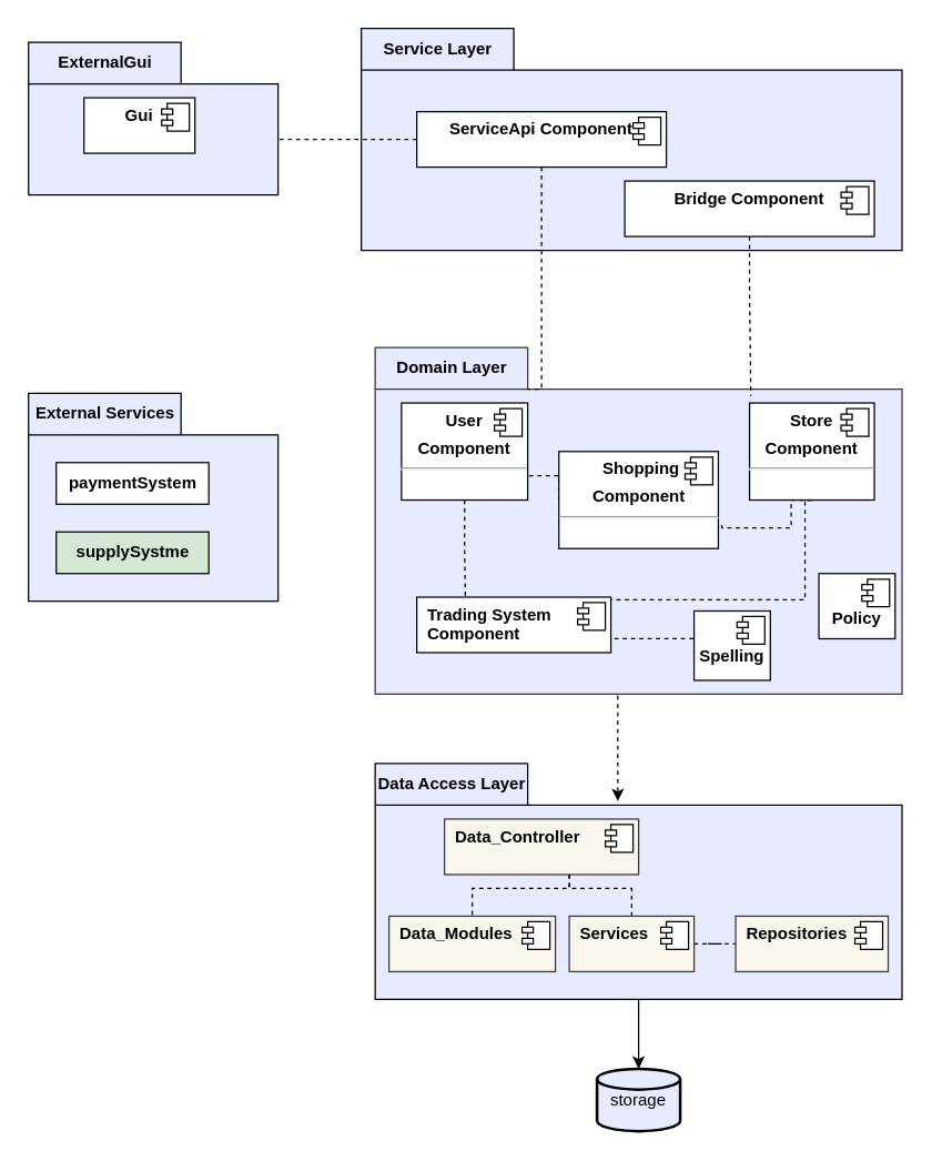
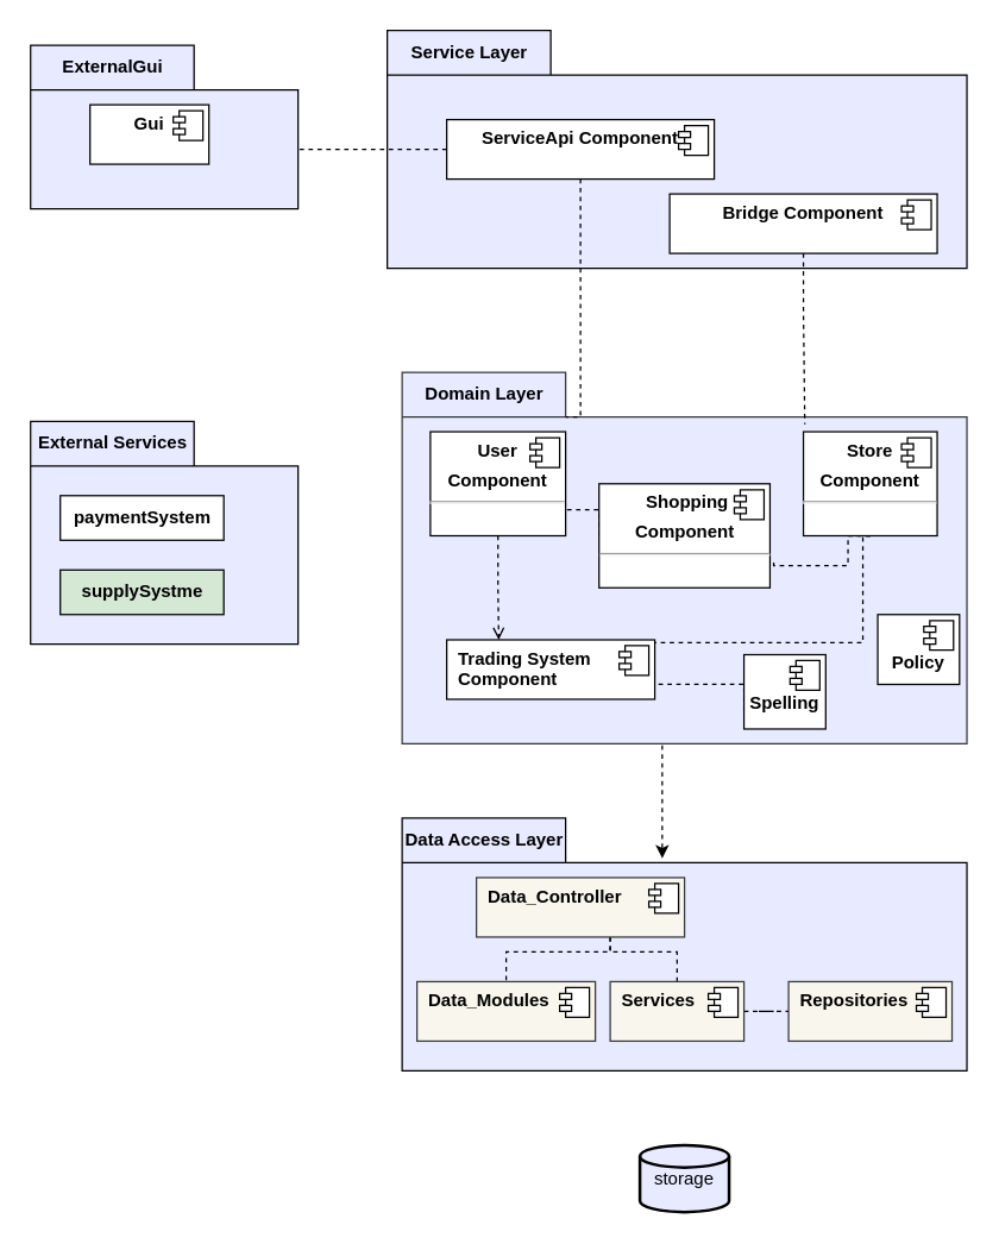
  <mxCell id="0" />
  <mxCell id="1" parent="0" />
  <mxCell id="2" value="External Services" style="shape=folder;fontStyle=1;tabWidth=110;tabHeight=30;tabPosition=left;html=1;boundedLbl=1;labelInHeader=1;container=1;collapsible=0;recursiveResize=0;fillColor=#E8EAFF;" parent="1" vertex="1"><mxGeometry x="20" y="283" width="180" height="150" as="geometry" /></mxCell>
  <mxCell id="3" value="&lt;b&gt;paymentSystem&lt;/b&gt;" style="html=1;" parent="2" vertex="1"><mxGeometry width="110" height="30" relative="1" as="geometry"><mxPoint x="20" y="50" as="offset" /></mxGeometry></mxCell>
  <mxCell id="4" value="&lt;b&gt;supplySystme&lt;/b&gt;" style="html=1;fillColor=#d5e8d4;" parent="2" vertex="1"><mxGeometry x="20" y="100" width="110" height="30" as="geometry" /></mxCell>
  <mxCell id="5" style="edgeStyle=orthogonalEdgeStyle;rounded=0;orthogonalLoop=1;jettySize=auto;html=1;exitX=0.5;exitY=1;exitDx=0;exitDy=0;exitPerimeter=0;dashed=1;startArrow=none;startFill=0;" parent="1" edge="1"><mxGeometry relative="1" as="geometry"><mxPoint x="450" y="470" as="sourcePoint" /><mxPoint x="445" y="577" as="targetPoint" /><Array as="points"><mxPoint x="445" y="470" /><mxPoint x="445" y="577" /></Array></mxGeometry></mxCell>
  <mxCell id="6" value="Domain Layer" style="shape=folder;fontStyle=1;tabWidth=110;tabHeight=30;tabPosition=left;html=1;boundedLbl=1;labelInHeader=1;container=1;collapsible=0;recursiveResize=0;strokeColor=#36393d;fillColor=#E8EAFF;" parent="1" vertex="1"><mxGeometry x="270" y="250" width="380" height="250" as="geometry" /></mxCell>
  <mxCell id="7" style="edgeStyle=orthogonalEdgeStyle;rounded=0;orthogonalLoop=1;jettySize=auto;html=1;exitX=0.5;exitY=1;exitDx=0;exitDy=0;entryX=1;entryY=0.75;entryDx=0;entryDy=0;dashed=1;endArrow=none;endFill=0;" parent="6" source="9" target="17" edge="1"><mxGeometry relative="1" as="geometry"><Array as="points"><mxPoint x="300" y="110" /><mxPoint x="300" y="130" /><mxPoint x="250" y="130" /><mxPoint x="250" y="128" /></Array></mxGeometry></mxCell>
  <mxCell id="8" style="edgeStyle=orthogonalEdgeStyle;rounded=0;orthogonalLoop=1;jettySize=auto;html=1;exitX=0.5;exitY=1;exitDx=0;exitDy=0;entryX=1;entryY=0.75;entryDx=0;entryDy=0;dashed=1;endArrow=none;endFill=0;" parent="6" source="9" target="15" edge="1"><mxGeometry relative="1" as="geometry"><Array as="points"><mxPoint x="310" y="110" /><mxPoint x="310" y="182" /></Array></mxGeometry></mxCell>
  <mxCell id="9" value="&lt;p style=&quot;margin: 0px ; margin-top: 6px ; text-align: center&quot;&gt;&lt;b&gt;&amp;nbsp;Store&amp;nbsp;&lt;/b&gt;&lt;/p&gt;&lt;p style=&quot;margin: 0px ; margin-top: 6px ; text-align: center&quot;&gt;&lt;b&gt;Component&lt;/b&gt;&lt;/p&gt;&lt;hr&gt;&lt;p style=&quot;margin: 0px ; margin-left: 8px&quot;&gt;&lt;br&gt;&lt;/p&gt;" style="align=left;overflow=fill;html=1;dropTarget=0;" parent="6" vertex="1"><mxGeometry x="270" y="40" width="90" height="70" as="geometry" /></mxCell>
  <mxCell id="10" value="" style="shape=component;jettyWidth=8;jettyHeight=4;" parent="9" vertex="1"><mxGeometry x="1" width="20" height="20" relative="1" as="geometry"><mxPoint x="-24" y="4" as="offset" /></mxGeometry></mxCell>
- <mxCell id="11" style="edgeStyle=orthogonalEdgeStyle;rounded=0;orthogonalLoop=1;jettySize=auto;html=1;exitX=0.5;exitY=1;exitDx=0;exitDy=0;dashed=1;endArrow=none;endFill=0;entryX=0.25;entryY=0;entryDx=0;entryDy=0;" parent="6" source="12" edge="1" target="14"><mxGeometry relative="1" as="geometry"><mxPoint x="65" y="160" as="targetPoint" /></mxGeometry></mxCell>
+ <mxCell id="11" style="edgeStyle=orthogonalEdgeStyle;rounded=0;orthogonalLoop=1;jettySize=auto;html=1;exitX=0.5;exitY=1;exitDx=0;exitDy=0;dashed=1;endArrow=open;endFill=0;entryX=0.25;entryY=0;entryDx=0;entryDy=0;" parent="6" source="12" edge="1" target="14"><mxGeometry relative="1" as="geometry"><mxPoint x="65" y="160" as="targetPoint" /></mxGeometry></mxCell>
  <mxCell id="12" value="&lt;p style=&quot;margin: 0px ; margin-top: 6px ; text-align: center&quot;&gt;&lt;span&gt;&amp;nbsp;User&amp;nbsp;&lt;/span&gt;&lt;/p&gt;&lt;p style=&quot;margin: 0px ; margin-top: 6px ; text-align: center&quot;&gt;&lt;span&gt;Component&lt;/span&gt;&lt;/p&gt;&lt;hr&gt;&lt;p style=&quot;margin: 0px ; margin-left: 8px&quot;&gt;&lt;br&gt;&lt;/p&gt;" style="align=left;overflow=fill;html=1;dropTarget=0;fontStyle=1" parent="6" vertex="1"><mxGeometry x="19" y="40" width="91" height="70" as="geometry" /></mxCell>
  <mxCell id="13" value="" style="shape=component;jettyWidth=8;jettyHeight=4;" parent="12" vertex="1"><mxGeometry x="1" width="20" height="20" relative="1" as="geometry"><mxPoint x="-24" y="4" as="offset" /></mxGeometry></mxCell>
  <mxCell id="14" value="&lt;p style=&quot;margin: 0px ; margin-top: 6px ; text-align: center&quot;&gt;&lt;/p&gt;&lt;p style=&quot;margin: 0px ; margin-left: 8px&quot;&gt;Trading System&lt;/p&gt;&lt;p style=&quot;margin: 0px ; margin-left: 8px&quot;&gt;Component&lt;/p&gt;" style="align=left;overflow=fill;html=1;dropTarget=0;fontStyle=1" parent="6" vertex="1"><mxGeometry x="30" y="180" width="140" height="40" as="geometry" /></mxCell>
  <mxCell id="15" value="" style="shape=component;jettyWidth=8;jettyHeight=4;" parent="14" vertex="1"><mxGeometry x="1" width="20" height="20" relative="1" as="geometry"><mxPoint x="-24" y="4" as="offset" /></mxGeometry></mxCell>
  <mxCell id="16" style="edgeStyle=orthogonalEdgeStyle;rounded=0;orthogonalLoop=1;jettySize=auto;html=1;exitX=0;exitY=0.5;exitDx=0;exitDy=0;entryX=1;entryY=0.75;entryDx=0;entryDy=0;dashed=1;endArrow=none;endFill=0;" parent="6" source="17" target="12" edge="1"><mxGeometry relative="1" as="geometry"><Array as="points"><mxPoint x="133" y="92" /></Array></mxGeometry></mxCell>
  <mxCell id="17" value="&lt;p style=&quot;margin: 0px ; margin-top: 6px ; text-align: center&quot;&gt;&lt;b&gt;&amp;nbsp;Shopping&lt;/b&gt;&lt;/p&gt;&lt;p style=&quot;margin: 0px ; margin-top: 6px ; text-align: center&quot;&gt;&lt;b&gt;Component&lt;/b&gt;&lt;/p&gt;&lt;hr&gt;&lt;p style=&quot;margin: 0px ; margin-left: 8px&quot;&gt;&lt;br&gt;&lt;/p&gt;" style="align=left;overflow=fill;html=1;dropTarget=0;" parent="6" vertex="1"><mxGeometry x="132.5" y="75" width="115" height="70" as="geometry" /></mxCell>
  <mxCell id="18" value="" style="shape=component;jettyWidth=8;jettyHeight=4;" parent="17" vertex="1"><mxGeometry x="1" width="20" height="20" relative="1" as="geometry"><mxPoint x="-24" y="4" as="offset" /></mxGeometry></mxCell>
  <mxCell id="19" style="edgeStyle=orthogonalEdgeStyle;rounded=0;orthogonalLoop=1;jettySize=auto;html=1;exitX=0;exitY=0.75;exitDx=0;exitDy=0;entryX=1;entryY=0.75;entryDx=0;entryDy=0;dashed=1;endArrow=none;endFill=0;" parent="6" source="20" target="14" edge="1"><mxGeometry relative="1" as="geometry"><Array as="points"><mxPoint x="230" y="210" /></Array></mxGeometry></mxCell>
  <mxCell id="20" value="&lt;p style=&quot;margin: 0px ; margin-top: 6px ; text-align: center&quot;&gt;&lt;br&gt;&lt;/p&gt;&lt;p style=&quot;margin: 0px ; margin-top: 6px ; text-align: center&quot;&gt;&lt;b&gt;Spelling&lt;/b&gt;&lt;/p&gt;" style="align=left;overflow=fill;html=1;dropTarget=0;" parent="6" vertex="1"><mxGeometry x="230" y="190" width="55" height="50" as="geometry" /></mxCell>
  <mxCell id="21" value="" style="shape=component;jettyWidth=8;jettyHeight=4;" parent="20" vertex="1"><mxGeometry x="1" width="20" height="20" relative="1" as="geometry"><mxPoint x="-24" y="4" as="offset" /></mxGeometry></mxCell>
  <mxCell id="22" value="&lt;p style=&quot;margin: 0px ; margin-top: 6px ; text-align: center&quot;&gt;&lt;br&gt;&lt;/p&gt;&lt;p style=&quot;margin: 0px ; margin-top: 6px ; text-align: center&quot;&gt;&lt;b&gt;Policy&lt;/b&gt;&lt;/p&gt;" style="align=left;overflow=fill;html=1;dropTarget=0;" parent="6" vertex="1"><mxGeometry x="320" y="163" width="55" height="47" as="geometry" /></mxCell>
  <mxCell id="23" value="" style="shape=component;jettyWidth=8;jettyHeight=4;" parent="22" vertex="1"><mxGeometry x="1" width="20" height="20" relative="1" as="geometry"><mxPoint x="-24" y="4" as="offset" /></mxGeometry></mxCell>
- <mxCell id="24" style="edgeStyle=orthogonalEdgeStyle;rounded=0;orthogonalLoop=1;jettySize=auto;html=1;" edge="1" parent="1" source="25" target="42"><mxGeometry relative="1" as="geometry" /></mxCell>
  <mxCell id="25" value="Data Access Layer" style="shape=folder;fontStyle=1;tabWidth=110;tabHeight=30;tabPosition=left;html=1;boundedLbl=1;labelInHeader=1;container=1;collapsible=0;recursiveResize=0;fillColor=#E8EAFF;" parent="1" vertex="1"><mxGeometry x="270" y="550" width="380" height="170" as="geometry" /></mxCell>
  <mxCell id="26" style="edgeStyle=orthogonalEdgeStyle;rounded=0;orthogonalLoop=1;jettySize=auto;html=1;endArrow=none;endFill=0;dashed=1;" edge="1" parent="25" source="28" target="30"><mxGeometry relative="1" as="geometry"><Array as="points"><mxPoint x="140" y="90" /><mxPoint x="70" y="90" /></Array></mxGeometry></mxCell>
  <mxCell id="27" style="edgeStyle=orthogonalEdgeStyle;rounded=0;orthogonalLoop=1;jettySize=auto;html=1;dashed=1;endArrow=none;endFill=0;" edge="1" parent="25" source="28" target="33"><mxGeometry relative="1" as="geometry"><Array as="points"><mxPoint x="140" y="90" /><mxPoint x="185" y="90" /></Array></mxGeometry></mxCell>
  <mxCell id="28" value="&lt;p style=&quot;margin: 0px ; margin-top: 6px ; text-align: center&quot;&gt;&lt;/p&gt;&lt;p style=&quot;margin: 0px ; margin-left: 8px&quot;&gt;Data_Controller&lt;br&gt;&lt;/p&gt;" style="align=left;overflow=fill;html=1;dropTarget=0;fontStyle=1;fillColor=#f9f7ed;strokeColor=#36393d;" vertex="1" parent="25"><mxGeometry x="50" y="40" width="140" height="40" as="geometry" /></mxCell>
  <mxCell id="29" value="" style="shape=component;jettyWidth=8;jettyHeight=4;" vertex="1" parent="28"><mxGeometry x="1" width="20" height="20" relative="1" as="geometry"><mxPoint x="-24" y="4" as="offset" /></mxGeometry></mxCell>
  <mxCell id="30" value="&lt;p style=&quot;margin: 0px ; margin-top: 6px ; text-align: center&quot;&gt;&lt;/p&gt;&lt;p style=&quot;margin: 0px ; margin-left: 8px&quot;&gt;Data_Modules&lt;br&gt;&lt;/p&gt;" style="align=left;overflow=fill;html=1;dropTarget=0;fontStyle=1;fillColor=#f9f7ed;strokeColor=#36393d;" vertex="1" parent="25"><mxGeometry x="10" y="110" width="120" height="40" as="geometry" /></mxCell>
  <mxCell id="31" value="" style="shape=component;jettyWidth=8;jettyHeight=4;" vertex="1" parent="30"><mxGeometry x="1" width="20" height="20" relative="1" as="geometry"><mxPoint x="-24" y="4" as="offset" /></mxGeometry></mxCell>
  <mxCell id="32" style="edgeStyle=orthogonalEdgeStyle;rounded=0;orthogonalLoop=1;jettySize=auto;html=1;entryX=0;entryY=0.5;entryDx=0;entryDy=0;dashed=1;endArrow=none;endFill=0;" edge="1" parent="25" source="33" target="35"><mxGeometry relative="1" as="geometry" /></mxCell>
  <mxCell id="33" value="&lt;p style=&quot;margin: 0px ; margin-top: 6px ; text-align: center&quot;&gt;&lt;/p&gt;&lt;p style=&quot;margin: 0px ; margin-left: 8px&quot;&gt;Services&lt;br&gt;&lt;/p&gt;" style="align=left;overflow=fill;html=1;dropTarget=0;fontStyle=1;fillColor=#f9f7ed;strokeColor=#36393d;" vertex="1" parent="25"><mxGeometry x="140" y="110" width="90" height="40" as="geometry" /></mxCell>
  <mxCell id="34" value="" style="shape=component;jettyWidth=8;jettyHeight=4;" vertex="1" parent="33"><mxGeometry x="1" width="20" height="20" relative="1" as="geometry"><mxPoint x="-24" y="4" as="offset" /></mxGeometry></mxCell>
  <mxCell id="35" value="&lt;p style=&quot;margin: 0px ; margin-top: 6px ; text-align: center&quot;&gt;&lt;/p&gt;&lt;p style=&quot;margin: 0px ; margin-left: 8px&quot;&gt;Repositories&lt;br&gt;&lt;/p&gt;" style="align=left;overflow=fill;html=1;dropTarget=0;fontStyle=1;fillColor=#f9f7ed;strokeColor=#36393d;" vertex="1" parent="25"><mxGeometry x="260" y="110" width="110" height="40" as="geometry" /></mxCell>
  <mxCell id="36" value="" style="shape=component;jettyWidth=8;jettyHeight=4;" vertex="1" parent="35"><mxGeometry x="1" width="20" height="20" relative="1" as="geometry"><mxPoint x="-24" y="4" as="offset" /></mxGeometry></mxCell>
  <mxCell id="37" value="Service Layer" style="shape=folder;fontStyle=1;tabWidth=110;tabHeight=30;tabPosition=left;html=1;boundedLbl=1;labelInHeader=1;container=1;collapsible=0;recursiveResize=0;fillColor=#E8EAFF;" parent="1" vertex="1"><mxGeometry x="260" y="20" width="390" height="160" as="geometry" /></mxCell>
  <mxCell id="38" value="&lt;p style=&quot;margin: 0px ; margin-top: 6px ; text-align: center&quot;&gt;&lt;span&gt;ServiceApi Component&lt;/span&gt;&lt;br&gt;&lt;/p&gt;" style="align=left;overflow=fill;html=1;dropTarget=0;fontStyle=1" parent="37" vertex="1"><mxGeometry x="40" y="60" width="180" height="40" as="geometry" /></mxCell>
  <mxCell id="39" value="" style="shape=component;jettyWidth=8;jettyHeight=4;" parent="38" vertex="1"><mxGeometry x="1" width="20" height="20" relative="1" as="geometry"><mxPoint x="-24" y="4" as="offset" /></mxGeometry></mxCell>
  <mxCell id="40" value="&lt;p style=&quot;margin: 0px ; margin-top: 6px ; text-align: center&quot;&gt;Bridge Component&lt;/p&gt;" style="align=left;overflow=fill;html=1;dropTarget=0;fontStyle=1" parent="37" vertex="1"><mxGeometry x="190" y="110" width="180" height="40" as="geometry" /></mxCell>
  <mxCell id="41" value="" style="shape=component;jettyWidth=8;jettyHeight=4;" parent="40" vertex="1"><mxGeometry x="1" width="20" height="20" relative="1" as="geometry"><mxPoint x="-24" y="4" as="offset" /></mxGeometry></mxCell>
  <mxCell id="42" value="storage" style="strokeWidth=2;html=1;shape=mxgraph.flowchart.database;whiteSpace=wrap;fillColor=#E8EAFF;" parent="1" vertex="1"><mxGeometry x="430" y="770" width="60" height="45" as="geometry" /></mxCell>
  <mxCell id="43" value="ExternalGui" style="shape=folder;fontStyle=1;tabWidth=110;tabHeight=30;tabPosition=left;html=1;boundedLbl=1;labelInHeader=1;container=1;collapsible=0;recursiveResize=0;fillColor=#E8EAFF;" parent="1" vertex="1"><mxGeometry x="20" y="30" width="180" height="110" as="geometry" /></mxCell>
  <mxCell id="44" value="&lt;p style=&quot;margin: 0px ; margin-top: 6px ; text-align: center&quot;&gt;&lt;span&gt;Gui&lt;/span&gt;&lt;br&gt;&lt;/p&gt;" style="align=left;overflow=fill;html=1;dropTarget=0;fontStyle=1" parent="43" vertex="1"><mxGeometry x="40" y="40" width="80" height="40" as="geometry" /></mxCell>
  <mxCell id="45" value="" style="shape=component;jettyWidth=8;jettyHeight=4;" parent="44" vertex="1"><mxGeometry x="1" width="20" height="20" relative="1" as="geometry"><mxPoint x="-24" y="4" as="offset" /></mxGeometry></mxCell>
  <mxCell id="46" style="edgeStyle=orthogonalEdgeStyle;rounded=0;orthogonalLoop=1;jettySize=auto;html=1;dashed=1;endArrow=none;endFill=0;" parent="1" source="38" target="43" edge="1"><mxGeometry relative="1" as="geometry"><mxPoint x="210" y="90" as="targetPoint" /><Array as="points"><mxPoint x="320" y="85" /><mxPoint x="320" y="85" /></Array></mxGeometry></mxCell>
  <mxCell id="47" style="edgeStyle=orthogonalEdgeStyle;rounded=0;orthogonalLoop=1;jettySize=auto;html=1;entryX=0.713;entryY=0.14;entryDx=0;entryDy=0;entryPerimeter=0;dashed=1;endArrow=none;endFill=0;" parent="1" source="40" target="6" edge="1"><mxGeometry relative="1" as="geometry" /></mxCell>
  <mxCell id="48" style="edgeStyle=orthogonalEdgeStyle;rounded=0;orthogonalLoop=1;jettySize=auto;html=1;entryX=0;entryY=0;entryDx=110;entryDy=30;entryPerimeter=0;dashed=1;endArrow=none;endFill=0;" parent="1" source="38" target="6" edge="1"><mxGeometry relative="1" as="geometry"><Array as="points"><mxPoint x="390" y="280" /></Array></mxGeometry></mxCell>
